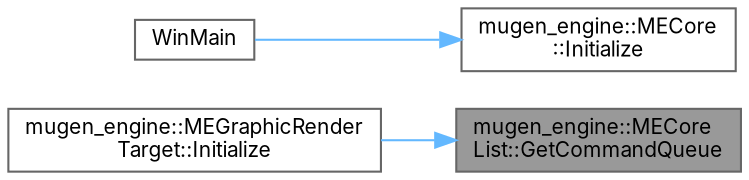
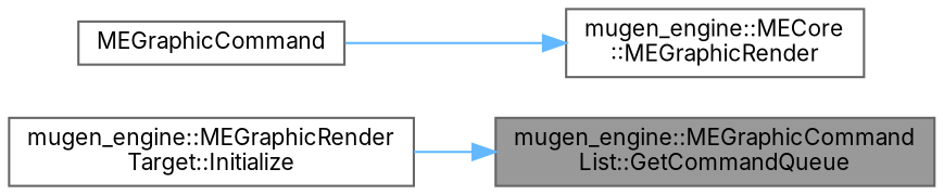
  digraph {
    fontname=Inter
    rankdir=RL
    node [color=grey40 fillcolor=white fontname=Inter fontsize=10 shape=box style=filled]
    edge [color=steelblue1 dir=back fontname=Inter fontsize=10 labelfontname=Helvetica labelfontsize=10 style=solid]
-   n1 [color=gray40 fillcolor=grey60 fontcolor=black height=0.2 label="mugen_engine::MECore\lList::GetCommandQueue" width=0.4]
+   n1 [color=gray40 fillcolor=grey60 fontcolor=black height=0.2 label="mugen_engine::MEGraphicCommand\lList::GetCommandQueue" width=0.4]
    n2 [height=0.2 label="mugen_engine::MEGraphicRender\lTarget::Initialize" width=0.4]
-   n3 [height=0.2 label="mugen_engine::MECore\l::Initialize" width=0.4]
-   n4 [height=0.2 label=WinMain width=0.4]
+   n3 [height=0.2 label="mugen_engine::MECore\l::MEGraphicRender" width=0.4]
+   n4 [height=0.2 label=MEGraphicCommand width=0.4]
    n1 -> n2
    n3 -> n4
  }
